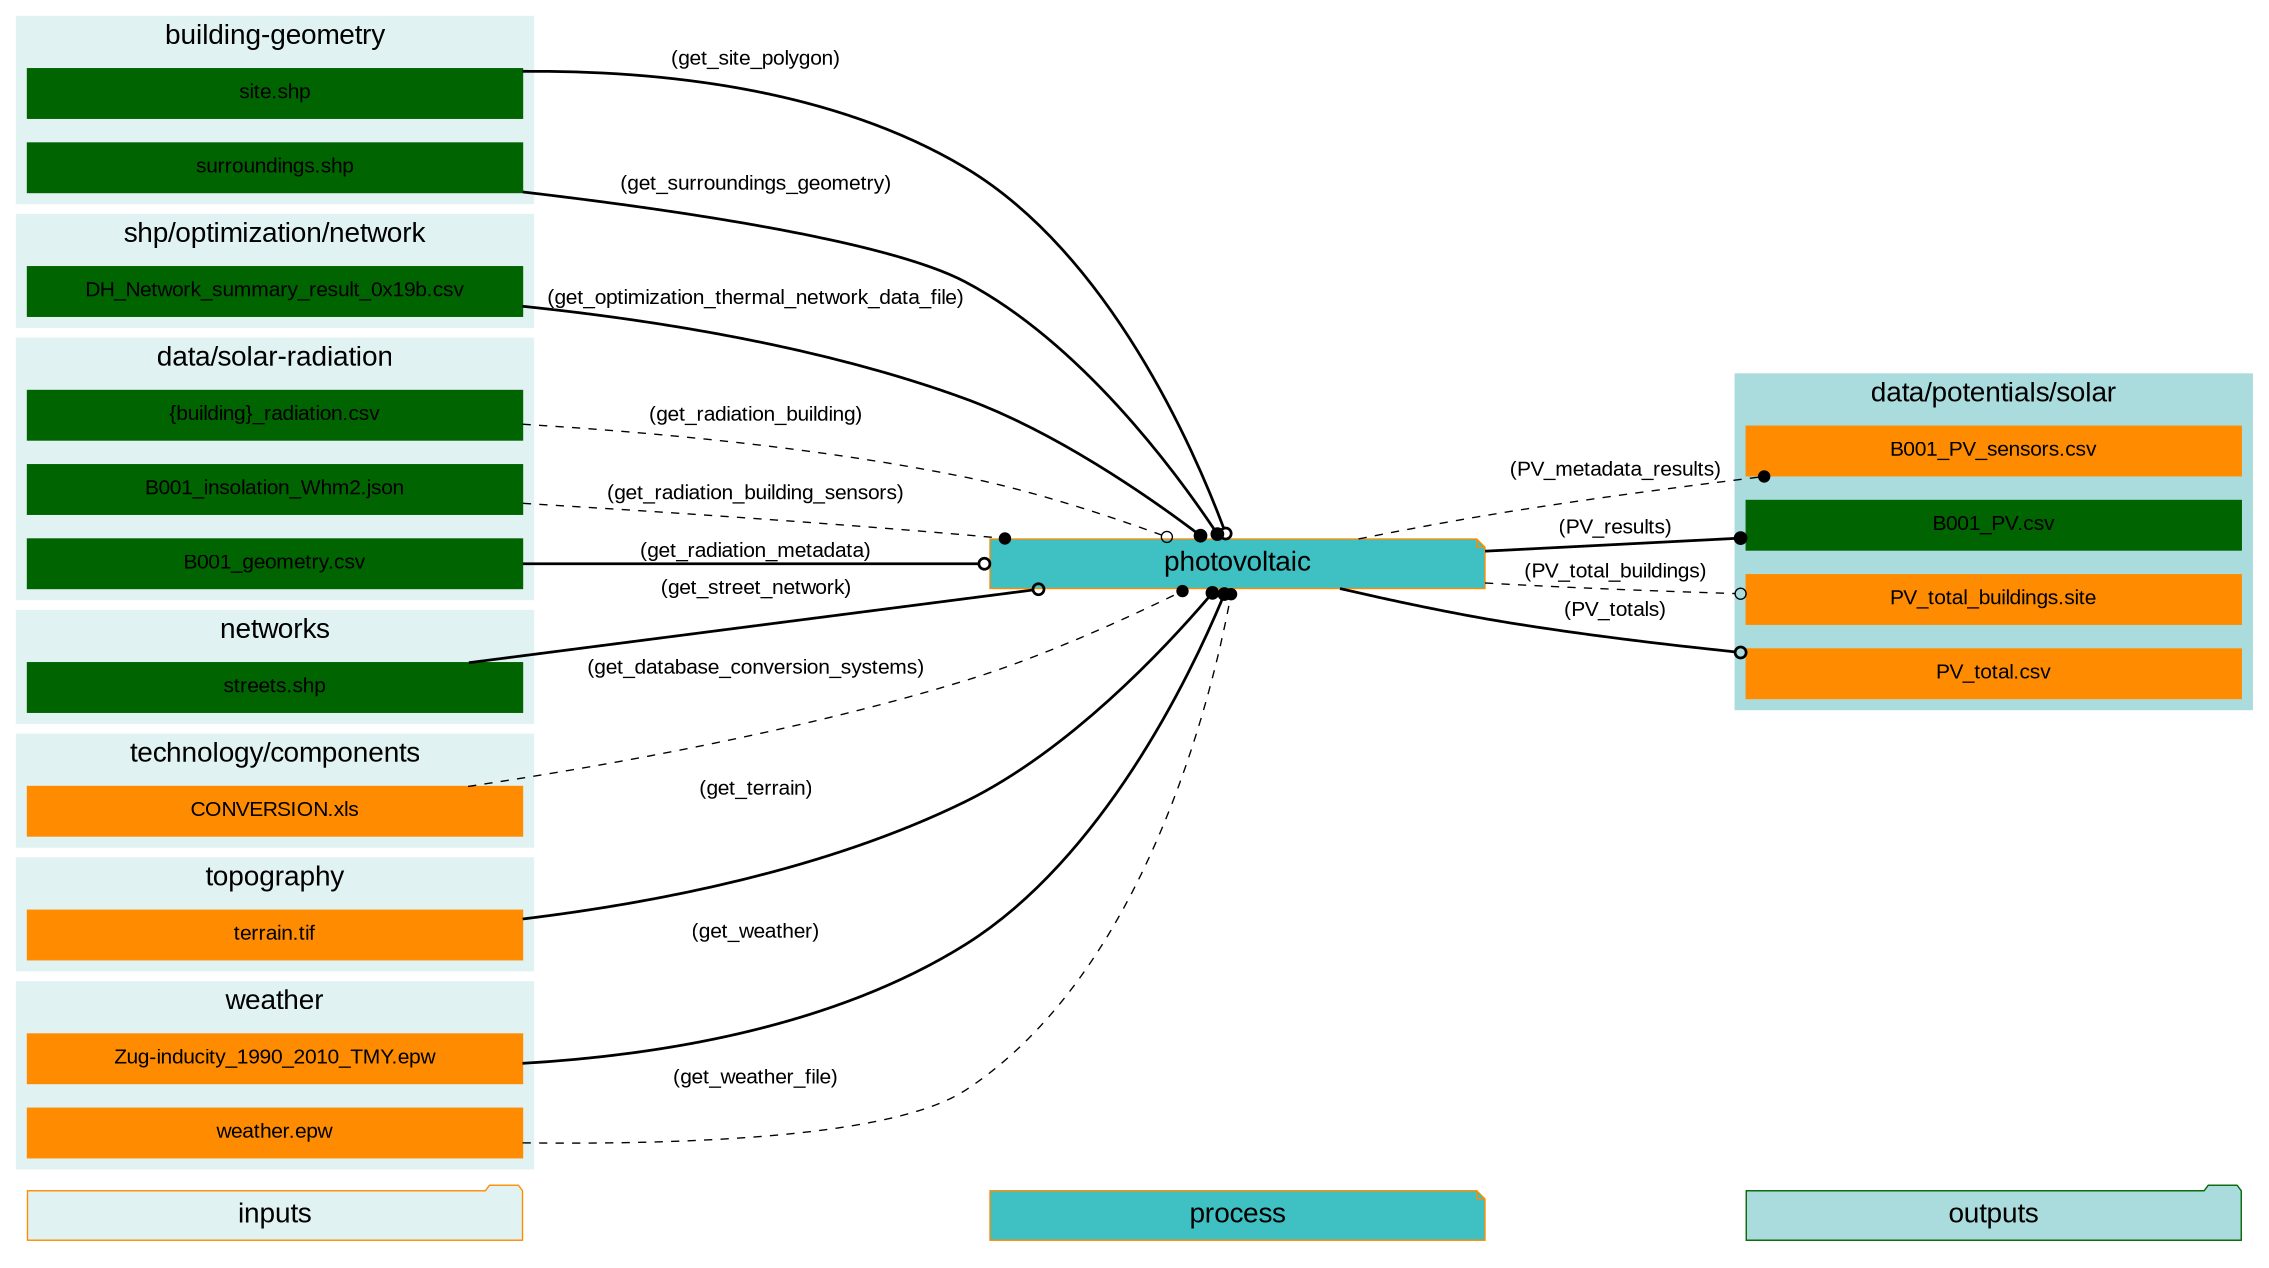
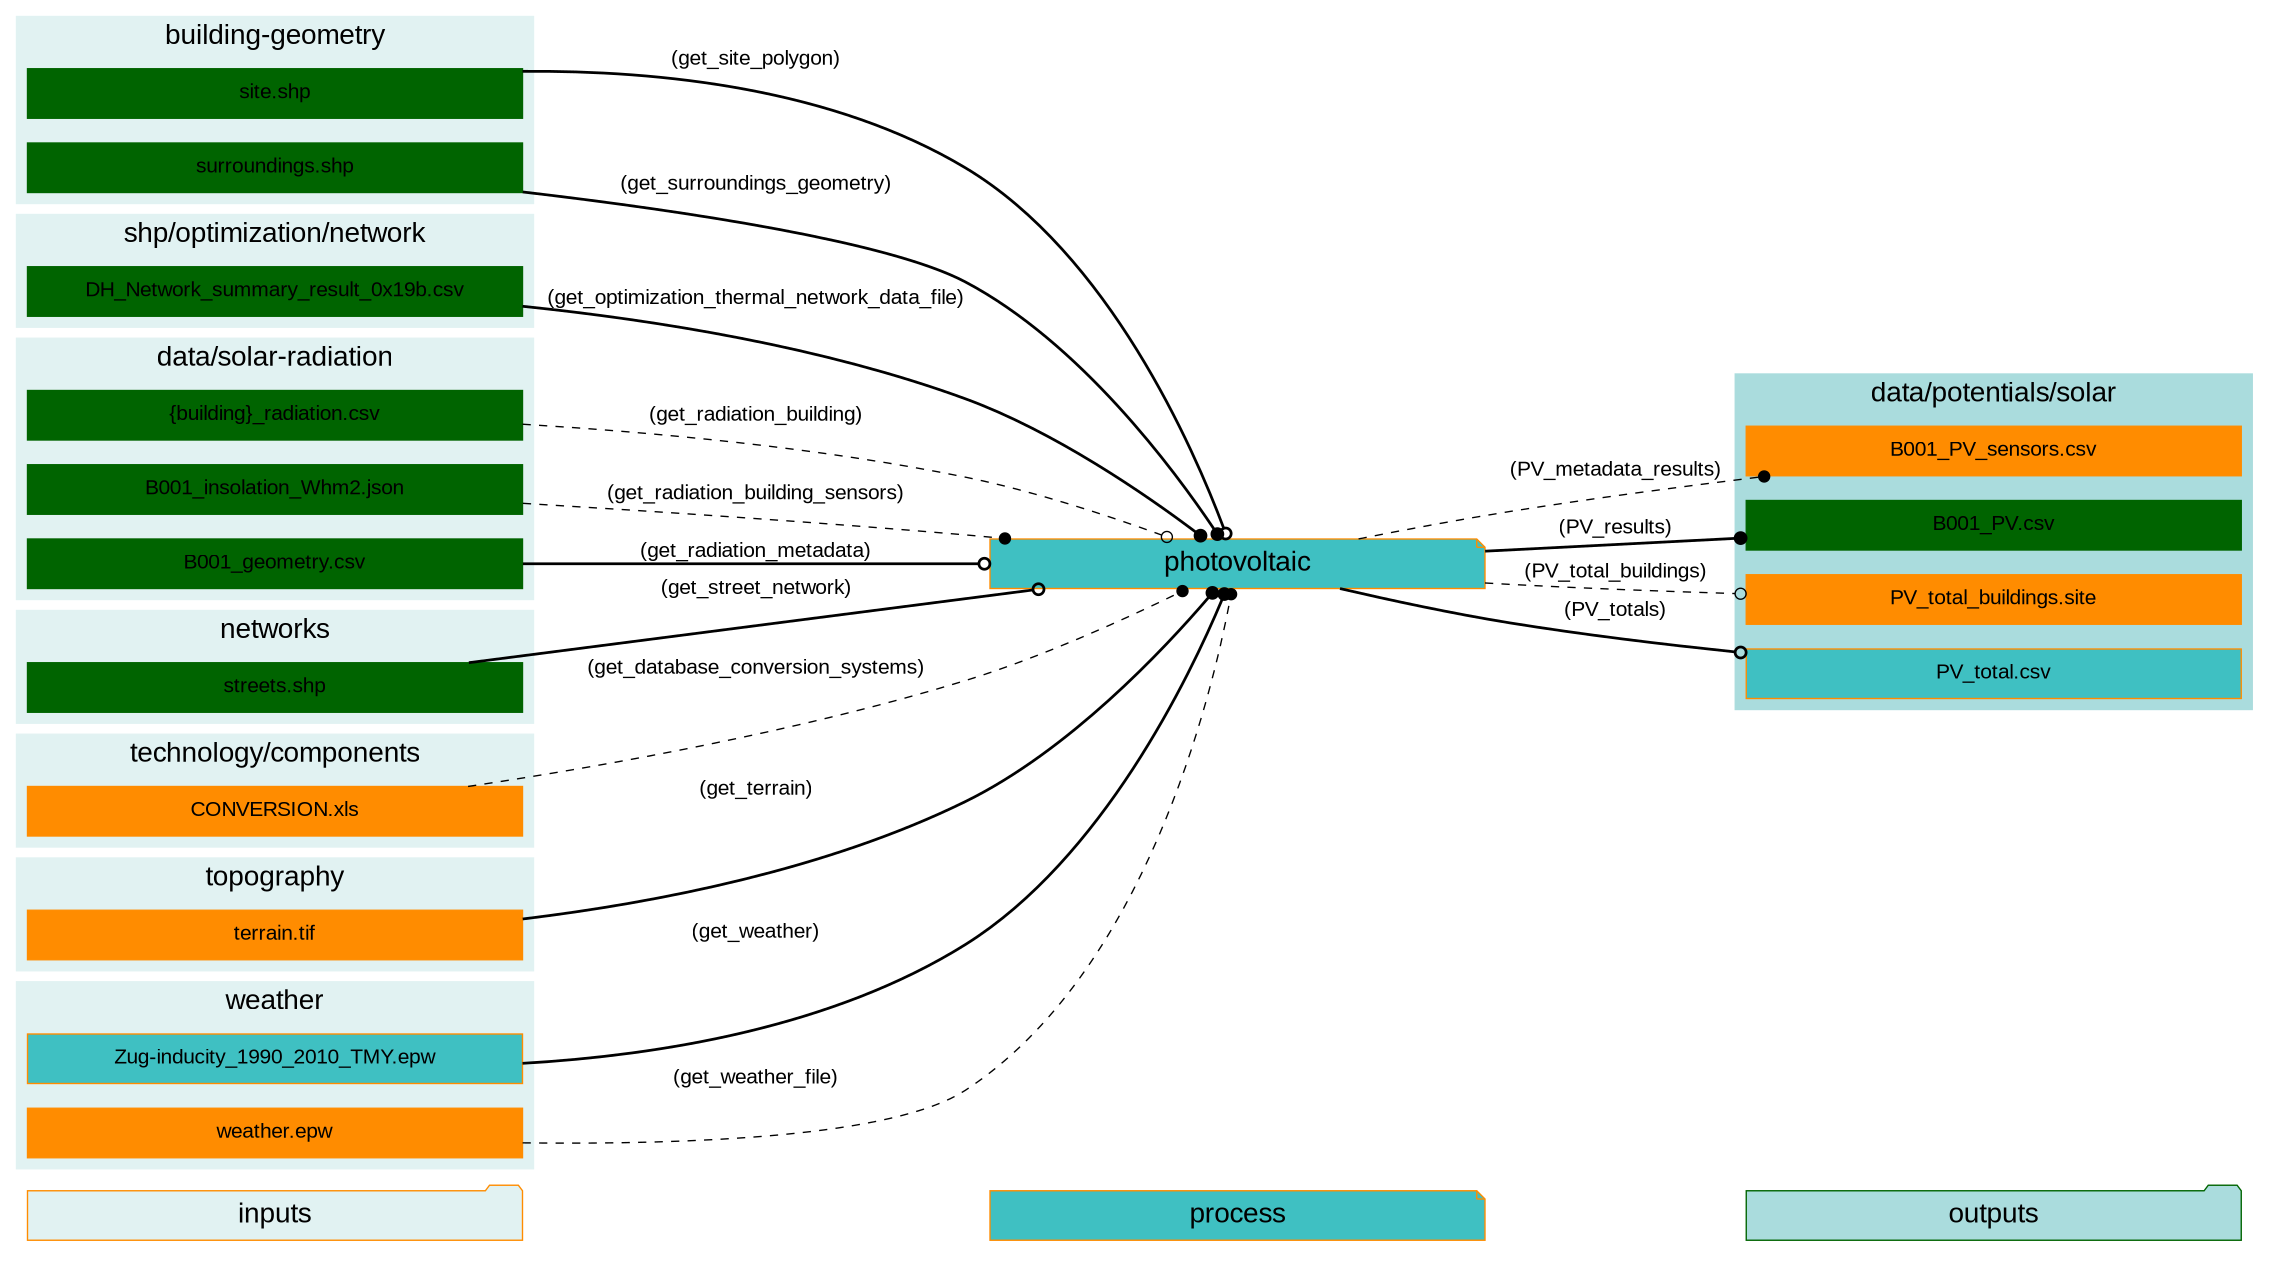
  digraph {
    fontname=arial
    newrank=true
    rankdir=LR
    node [color=darkorange fixedsize=true fontname=arial fontsize=15 shape=box style=filled]
    edge [fontname=arial fontsize=15 style=bold arrowhead=dot]
    process [fillcolor="#3FC0C2" fontsize=20 shape=note width=5]
    outputs [color=darkgreen fillcolor="#aadcdd" fontsize=20 shape=folder width=5]
    inputs [fillcolor="#E1F2F2" fontsize=20 shape=folder width=5]
    "site.shp" [color=darkgreen width=5]
    "surroundings.shp" [color=darkgreen width=5]
    "DH_Network_summary_result_0x19b.csv" [color=darkgreen width=5]
    "B001_PV_sensors.csv" [width=5]
    "B001_PV.csv" [color=darkgreen width=5]
    n9 [label="PV_total_buildings.site" width=5]
-   "PV_total.csv" [width=5]
+   "PV_total.csv" [width=5 fillcolor="#3FC0C2"]
    "{building}_radiation.csv" [color=darkgreen width=5]
    "B001_insolation_Whm2.json" [color=darkgreen width=5]
    "B001_geometry.csv" [color=darkgreen width=5]
    "streets.shp" [color=darkgreen width=5]
    "CONVERSION.xls" [width=5]
    "terrain.tif" [width=5]
-   "Zug-inducity_1990_2010_TMY.epw" [width=5]
+   "Zug-inducity_1990_2010_TMY.epw" [width=5 fillcolor="#3FC0C2"]
    "weather.epw" [width=5]
    photovoltaic [fillcolor="#3FC0C2" fontsize=20 shape=note width=5]
    subgraph cluster_1 {
      fontsize=25
      style=invis
      process
      outputs
      inputs
    }
    subgraph cluster_2 {
      color="#E1F2F2"
      fontsize=20
      label="building-geometry"
      rank=same
      style=filled
      "site.shp"
      "surroundings.shp"
    }
    subgraph cluster_3 {
      color="#E1F2F2"
      fontsize=20
      label="shp/optimization/network"
      rank=same
      style=filled
      "DH_Network_summary_result_0x19b.csv"
    }
    subgraph cluster_4 {
      color="#aadcdd"
      fontsize=20
      label="data/potentials/solar"
      rank=same
      style=filled
      "B001_PV_sensors.csv"
      "B001_PV.csv"
      n9
      "PV_total.csv"
    }
    subgraph cluster_5 {
      color="#E1F2F2"
      fontsize=20
      label="data/solar-radiation"
      rank=same
      style=filled
      "{building}_radiation.csv"
      "B001_insolation_Whm2.json"
      "B001_geometry.csv"
    }
    subgraph cluster_6 {
      color="#E1F2F2"
      fontsize=20
      label=networks
      rank=same
      style=filled
      "streets.shp"
    }
    subgraph cluster_7 {
      color="#E1F2F2"
      fontsize=20
      label="technology/components"
      rank=same
      style=filled
      "CONVERSION.xls"
    }
    subgraph cluster_8 {
      color="#E1F2F2"
      fontsize=20
      label=topography
      rank=same
      style=filled
      "terrain.tif"
    }
    subgraph cluster_9 {
      color="#E1F2F2"
      fontsize=20
      label=weather
      rank=same
      style=filled
      "Zug-inducity_1990_2010_TMY.epw"
      "weather.epw"
    }
    process -> outputs [style=invis arrowhead=""]
    inputs -> process [style=invis arrowhead=""]
    "site.shp" -> photovoltaic [arrowhead=odot label="(get_site_polygon)"]
    "surroundings.shp" -> photovoltaic [label="(get_surroundings_geometry)"]
    "DH_Network_summary_result_0x19b.csv" -> photovoltaic [label="(get_optimization_thermal_network_data_file)"]
    "{building}_radiation.csv" -> photovoltaic [arrowhead=odot label="(get_radiation_building)" style=dashed]
    "B001_insolation_Whm2.json" -> photovoltaic [label="(get_radiation_building_sensors)" style=dashed]
    "B001_geometry.csv" -> photovoltaic [arrowhead=odot label="(get_radiation_metadata)"]
    "streets.shp" -> photovoltaic [arrowhead=odot label="(get_street_network)"]
    "CONVERSION.xls" -> photovoltaic [label="(get_database_conversion_systems)" style=dashed]
    "terrain.tif" -> photovoltaic [label="(get_terrain)"]
    "Zug-inducity_1990_2010_TMY.epw" -> photovoltaic [label="(get_weather)"]
    "weather.epw" -> photovoltaic [label="(get_weather_file)" style=dashed]
    photovoltaic -> "B001_PV_sensors.csv" [label="(PV_metadata_results)" style=dashed]
    photovoltaic -> "B001_PV.csv" [label="(PV_results)"]
    photovoltaic -> n9 [arrowhead=odot label="(PV_total_buildings)" style=dashed]
    photovoltaic -> "PV_total.csv" [arrowhead=odot label="(PV_totals)"]
  }
